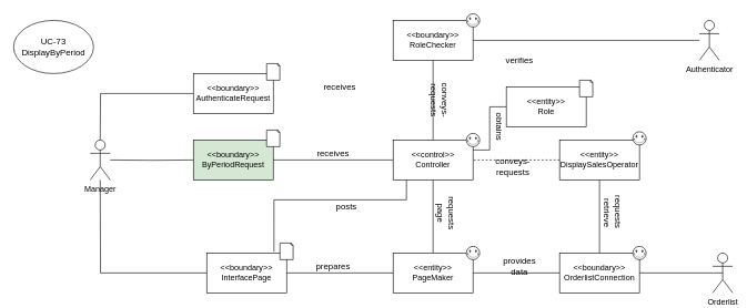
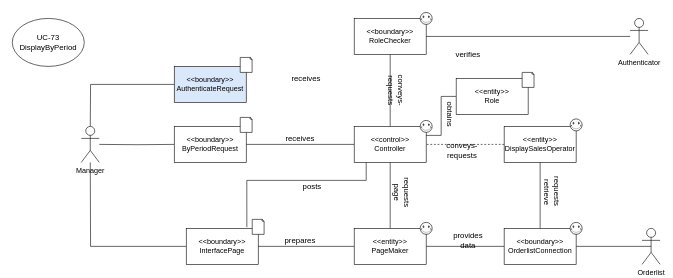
  <mxCell id="0" />
  <mxCell id="1" parent="0" />
  <mxCell id="2" value="UC-73&lt;br&gt;DisplayByPeriod" style="ellipse;whiteSpace=wrap;html=1;fontSize=13;" parent="1" vertex="1"><mxGeometry x="20" y="30" width="120" height="80" as="geometry" /></mxCell>
  <mxCell id="3" style="edgeStyle=orthogonalEdgeStyle;rounded=0;orthogonalLoop=1;jettySize=auto;html=1;entryX=0.5;entryY=0.5;entryDx=0;entryDy=0;entryPerimeter=0;endArrow=none;endFill=0;" edge="1" parent="1" source="5" target="24"><mxGeometry relative="1" as="geometry" /></mxCell>
  <mxCell id="4" style="edgeStyle=orthogonalEdgeStyle;rounded=0;orthogonalLoop=1;jettySize=auto;html=1;entryX=1;entryY=0.5;entryDx=0;entryDy=0;endArrow=none;endFill=0;" edge="1" parent="1" source="5" target="19"><mxGeometry relative="1" as="geometry"><Array as="points"><mxPoint x="890" y="410" /></Array></mxGeometry></mxCell>
  <mxCell id="5" value="&amp;lt;&amp;lt;boundary&amp;gt;&amp;gt;&lt;br&gt;OrderlistConnection" style="rounded=0;whiteSpace=wrap;html=1;" vertex="1" parent="1"><mxGeometry x="840" y="380" width="120" height="60" as="geometry" /></mxCell>
  <mxCell id="6" style="edgeStyle=orthogonalEdgeStyle;rounded=0;orthogonalLoop=1;jettySize=auto;html=1;endArrow=none;endFill=0;" edge="1" parent="1" target="12"><mxGeometry relative="1" as="geometry"><mxPoint x="165" y="240" as="sourcePoint" /></mxGeometry></mxCell>
  <mxCell id="7" style="edgeStyle=orthogonalEdgeStyle;rounded=0;orthogonalLoop=1;jettySize=auto;html=1;entryX=0.5;entryY=0;entryDx=0;entryDy=0;endArrow=none;endFill=0;" edge="1" parent="1" source="8" target="17"><mxGeometry relative="1" as="geometry" /></mxCell>
  <mxCell id="8" value="&amp;lt;&amp;lt;boundary&amp;gt;&amp;gt;&lt;br&gt;RoleChecker" style="rounded=0;whiteSpace=wrap;html=1;" vertex="1" parent="1"><mxGeometry y="30" width="120" height="60" as="geometry" x="590" /></mxCell>
  <mxCell id="9" style="edgeStyle=orthogonalEdgeStyle;rounded=0;orthogonalLoop=1;jettySize=auto;html=1;entryX=0.5;entryY=0;entryDx=0;entryDy=0;entryPerimeter=0;endArrow=none;endFill=0;" edge="1" parent="1" source="10"><mxGeometry relative="1" as="geometry"><mxPoint x="150" y="210" as="targetPoint" /></mxGeometry></mxCell>
- <mxCell id="10" value="&amp;lt;&amp;lt;boundary&amp;gt;&amp;gt;&lt;br&gt;AuthenticateRequest" style="rounded=0;whiteSpace=wrap;html=1;" vertex="1" parent="1"><mxGeometry x="290" y="110" width="120" height="60" as="geometry" /></mxCell>
+ <mxCell id="10" value="&amp;lt;&amp;lt;boundary&amp;gt;&amp;gt;&lt;br&gt;AuthenticateRequest" style="rounded=0;whiteSpace=wrap;html=1;fillColor=#dae8fc;" vertex="1" parent="1"><mxGeometry x="290" y="110" width="120" height="60" as="geometry" /></mxCell>
  <mxCell id="11" style="edgeStyle=orthogonalEdgeStyle;rounded=0;orthogonalLoop=1;jettySize=auto;html=1;fontSize=13;endArrow=none;endFill=0;" edge="1" parent="1" source="12" target="17"><mxGeometry relative="1" as="geometry" /></mxCell>
- <mxCell id="12" value="&amp;lt;&amp;lt;boundary&amp;gt;&amp;gt;&lt;br&gt;ByPeriodRequest" style="rounded=0;whiteSpace=wrap;html=1;fillColor=#d5e8d4;" vertex="1" parent="1"><mxGeometry x="290" y="210" width="120" height="60" as="geometry" /></mxCell>
+ <mxCell id="12" value="&amp;lt;&amp;lt;boundary&amp;gt;&amp;gt;&lt;br&gt;ByPeriodRequest" style="rounded=0;whiteSpace=wrap;html=1;" vertex="1" parent="1"><mxGeometry x="290" y="210" width="120" height="60" as="geometry" /></mxCell>
  <mxCell id="13" style="edgeStyle=orthogonalEdgeStyle;rounded=0;orthogonalLoop=1;jettySize=auto;html=1;endArrow=none;endFill=0;" edge="1" parent="1" source="14"><mxGeometry relative="1" as="geometry"><mxPoint x="150" y="270" as="targetPoint" /></mxGeometry></mxCell>
  <mxCell id="14" value="&amp;lt;&amp;lt;boundary&amp;gt;&amp;gt;&lt;br&gt;InterfacePage" style="rounded=0;whiteSpace=wrap;html=1;" vertex="1" parent="1"><mxGeometry x="310" y="380" width="120" height="60" as="geometry" /></mxCell>
  <mxCell id="15" style="edgeStyle=orthogonalEdgeStyle;rounded=0;orthogonalLoop=1;jettySize=auto;html=1;entryX=0.842;entryY=-0.033;entryDx=0;entryDy=0;entryPerimeter=0;endArrow=none;endFill=0;" edge="1" parent="1" source="17" target="14"><mxGeometry relative="1" as="geometry"><Array as="points"><mxPoint x="610" y="300" /><mxPoint x="411" y="300" /></Array></mxGeometry></mxCell>
  <mxCell id="16" style="edgeStyle=orthogonalEdgeStyle;rounded=0;orthogonalLoop=1;jettySize=auto;html=1;entryX=0.5;entryY=0;entryDx=0;entryDy=0;fontSize=13;endArrow=none;endFill=0;" edge="1" parent="1" source="17" target="19"><mxGeometry relative="1" as="geometry" /></mxCell>
  <mxCell id="17" value="&amp;lt;&amp;lt;control&amp;gt;&amp;gt;&lt;br&gt;Controller" style="rounded=0;whiteSpace=wrap;html=1;" vertex="1" parent="1"><mxGeometry y="210" width="120" height="60" as="geometry" x="590" /></mxCell>
  <mxCell id="18" style="edgeStyle=orthogonalEdgeStyle;rounded=0;orthogonalLoop=1;jettySize=auto;html=1;endArrow=none;endFill=0;" edge="1" parent="1" source="19" target="14"><mxGeometry relative="1" as="geometry" /></mxCell>
  <mxCell id="19" value="&amp;lt;&amp;lt;entity&amp;gt;&amp;gt;&lt;br&gt;PageMaker" style="rounded=0;whiteSpace=wrap;html=1;" vertex="1" parent="1"><mxGeometry y="380" width="120" height="60" as="geometry" x="590" /></mxCell>
  <mxCell id="20" style="edgeStyle=orthogonalEdgeStyle;rounded=0;orthogonalLoop=1;jettySize=auto;html=1;entryX=1;entryY=0.25;entryDx=0;entryDy=0;endArrow=none;endFill=0;" edge="1" parent="1" source="21" target="17"><mxGeometry relative="1" as="geometry" /></mxCell>
  <mxCell id="21" value="&amp;lt;&amp;lt;entity&amp;gt;&amp;gt;&lt;br&gt;Role" style="rounded=0;whiteSpace=wrap;html=1;" vertex="1" parent="1"><mxGeometry x="760" y="130" width="120" height="60" as="geometry" /></mxCell>
  <mxCell id="22" style="edgeStyle=orthogonalEdgeStyle;rounded=0;orthogonalLoop=1;jettySize=auto;html=1;entryX=1;entryY=0.5;entryDx=0;entryDy=0;endArrow=none;endFill=0;" edge="1" parent="1" source="23" target="8"><mxGeometry relative="1" as="geometry" /></mxCell>
  <mxCell id="23" value="Authenticator" style="shape=umlActor;verticalLabelPosition=bottom;verticalAlign=top;html=1;outlineConnect=0;" vertex="1" parent="1"><mxGeometry x="1050" y="30" width="30" height="60" as="geometry" /></mxCell>
  <mxCell id="24" value="Orderlist" style="shape=umlActor;verticalLabelPosition=bottom;verticalAlign=top;html=1;outlineConnect=0;" vertex="1" parent="1"><mxGeometry x="1070" y="380" width="30" height="60" as="geometry" /></mxCell>
  <mxCell id="25" value="receives" style="text;html=1;strokeColor=none;fillColor=none;align=center;verticalAlign=middle;whiteSpace=wrap;rounded=0;fontSize=13;" vertex="1" parent="1"><mxGeometry x="490" y="120" width="40" height="20" as="geometry" /></mxCell>
  <mxCell id="26" value="receives" style="text;html=1;strokeColor=none;fillColor=none;align=center;verticalAlign=middle;whiteSpace=wrap;rounded=0;fontSize=13;" vertex="1" parent="1"><mxGeometry x="480" y="220" width="40" height="20" as="geometry" /></mxCell>
  <mxCell id="27" value="posts" style="text;html=1;strokeColor=none;fillColor=none;align=center;verticalAlign=middle;whiteSpace=wrap;rounded=0;fontSize=13;" vertex="1" parent="1"><mxGeometry x="500" y="300" width="40" height="20" as="geometry" /></mxCell>
  <mxCell id="28" value="prepares" style="text;html=1;strokeColor=none;fillColor=none;align=center;verticalAlign=middle;whiteSpace=wrap;rounded=0;fontSize=13;" vertex="1" parent="1"><mxGeometry x="480" y="390" width="40" height="20" as="geometry" /></mxCell>
  <mxCell id="29" value="conveys-requests" style="text;html=1;strokeColor=none;fillColor=none;align=center;verticalAlign=middle;whiteSpace=wrap;rounded=0;fontSize=13;rotation=90;" vertex="1" parent="1"><mxGeometry x="640" y="140" width="40" height="20" as="geometry" /></mxCell>
  <mxCell id="30" value="conveys-requests" style="text;html=1;strokeColor=none;fillColor=none;align=center;verticalAlign=middle;whiteSpace=wrap;rounded=0;fontSize=13;" vertex="1" parent="1"><mxGeometry x="750" y="240" width="40" height="20" as="geometry" /></mxCell>
  <mxCell id="31" value="obtains" style="text;html=1;strokeColor=none;fillColor=none;align=center;verticalAlign=middle;whiteSpace=wrap;rounded=0;fontSize=13;rotation=90;" vertex="1" parent="1"><mxGeometry x="730" y="180" width="40" height="20" as="geometry" /></mxCell>
  <mxCell id="32" value="verifies" style="text;html=1;strokeColor=none;fillColor=none;align=center;verticalAlign=middle;whiteSpace=wrap;rounded=0;fontSize=13;" vertex="1" parent="1"><mxGeometry x="760" y="80" width="40" height="20" as="geometry" /></mxCell>
  <mxCell id="33" value="requests page" style="text;html=1;strokeColor=none;fillColor=none;align=center;verticalAlign=middle;whiteSpace=wrap;rounded=0;fontSize=13;rotation=90;" vertex="1" parent="1"><mxGeometry x="650" y="310" width="40" height="20" as="geometry" /></mxCell>
  <mxCell id="34" value="" style="verticalLabelPosition=bottom;verticalAlign=top;html=1;shape=mxgraph.basic.smiley;fontSize=13;" vertex="1" parent="1"><mxGeometry x="700" y="370" width="20" height="20" as="geometry" /></mxCell>
  <mxCell id="35" value="" style="verticalLabelPosition=bottom;verticalAlign=top;html=1;shape=mxgraph.basic.smiley;fontSize=13;" vertex="1" parent="1"><mxGeometry x="700" y="200" width="20" height="20" as="geometry" /></mxCell>
  <mxCell id="36" value="" style="verticalLabelPosition=bottom;verticalAlign=top;html=1;shape=mxgraph.basic.smiley;fontSize=13;" vertex="1" parent="1"><mxGeometry x="700" y="20" width="20" height="20" as="geometry" /></mxCell>
  <mxCell id="37" value="" style="verticalLabelPosition=bottom;verticalAlign=top;html=1;shape=mxgraph.basic.smiley;fontSize=13;" vertex="1" parent="1"><mxGeometry x="950" y="370" width="20" height="20" as="geometry" /></mxCell>
  <mxCell id="38" value="" style="whiteSpace=wrap;html=1;shape=mxgraph.basic.document;fontSize=13;" vertex="1" parent="1"><mxGeometry x="870" y="120" width="20" height="25" as="geometry" /></mxCell>
  <mxCell id="39" value="" style="whiteSpace=wrap;html=1;shape=mxgraph.basic.document;fontSize=13;" vertex="1" parent="1"><mxGeometry x="400" y="95" width="20" height="25" as="geometry" /></mxCell>
  <mxCell id="40" value="" style="whiteSpace=wrap;html=1;shape=mxgraph.basic.document;fontSize=13;" vertex="1" parent="1"><mxGeometry x="400" y="195" width="20" height="25" as="geometry" /></mxCell>
  <mxCell id="41" value="" style="whiteSpace=wrap;html=1;shape=mxgraph.basic.document;fontSize=13;" vertex="1" parent="1"><mxGeometry x="420" y="365" width="20" height="25" as="geometry" /></mxCell>
  <mxCell id="42" value="provides data" style="text;html=1;strokeColor=none;fillColor=none;align=center;verticalAlign=middle;whiteSpace=wrap;rounded=0;fontSize=13;" vertex="1" parent="1"><mxGeometry x="760" y="390" width="40" height="20" as="geometry" /></mxCell>
  <mxCell id="43" style="edgeStyle=orthogonalEdgeStyle;rounded=0;orthogonalLoop=1;jettySize=auto;html=1;entryX=0.5;entryY=0;entryDx=0;entryDy=0;endArrow=none;endFill=0;" edge="1" parent="1" source="45" target="5"><mxGeometry relative="1" as="geometry" /></mxCell>
  <mxCell id="44" style="edgeStyle=orthogonalEdgeStyle;rounded=0;orthogonalLoop=1;jettySize=auto;html=1;endArrow=none;endFill=0;entryX=1;entryY=0.5;entryDx=0;entryDy=0;dashed=1;" edge="1" parent="1" source="45" target="17"><mxGeometry relative="1" as="geometry"><mxPoint x="720" y="240" as="targetPoint" /></mxGeometry></mxCell>
  <mxCell id="45" value="&amp;lt;&amp;lt;entity&amp;gt;&amp;gt;&lt;br&gt;DisplaySalesOperator" style="rounded=0;whiteSpace=wrap;html=1;" vertex="1" parent="1"><mxGeometry x="840" y="210" width="120" height="60" as="geometry" /></mxCell>
  <mxCell id="46" value="requests&amp;nbsp;&lt;br&gt;retrieve" style="text;html=1;strokeColor=none;fillColor=none;align=center;verticalAlign=middle;whiteSpace=wrap;rounded=0;fontSize=13;rotation=90;" vertex="1" parent="1"><mxGeometry x="900" y="310" width="40" height="20" as="geometry" /></mxCell>
  <mxCell id="47" value="" style="verticalLabelPosition=bottom;verticalAlign=top;html=1;shape=mxgraph.basic.smiley;fontSize=13;" vertex="1" parent="1"><mxGeometry x="950" y="197.5" width="20" height="20" as="geometry" /></mxCell>
  <mxCell id="48" value="Manager" style="shape=umlActor;verticalLabelPosition=bottom;verticalAlign=top;html=1;outlineConnect=0;" vertex="1" parent="1"><mxGeometry x="135" y="210" width="30" height="60" as="geometry" /></mxCell>
